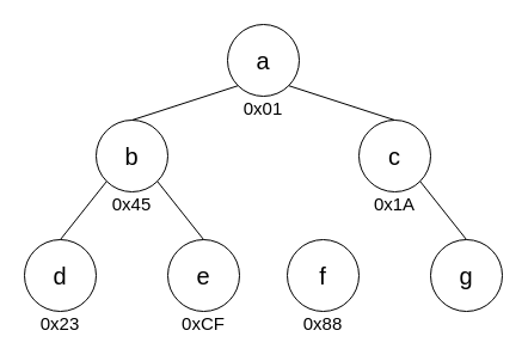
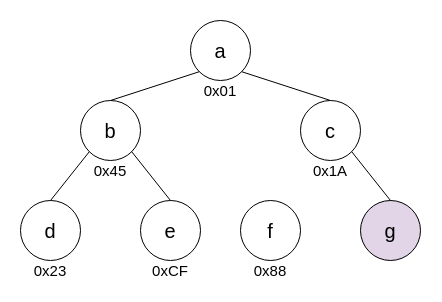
  <mxCell id="0" />
  <mxCell id="1" parent="0" />
  <mxCell id="2" value="&lt;font style=&quot;font-size: 20px;&quot;&gt;c&lt;/font&gt;" style="ellipse;whiteSpace=wrap;html=1;aspect=fixed;" parent="1" vertex="1"><mxGeometry x="300" y="100" width="60" height="60" as="geometry" /></mxCell>
- <mxCell id="3" value="&lt;font style=&quot;font-size: 20px;&quot;&gt;g&lt;/font&gt;" style="ellipse;whiteSpace=wrap;html=1;aspect=fixed;" parent="1" vertex="1"><mxGeometry x="360" y="200" width="60" height="60" as="geometry" /></mxCell>
+ <mxCell id="3" value="&lt;font style=&quot;font-size: 20px;&quot;&gt;g&lt;/font&gt;" style="ellipse;whiteSpace=wrap;html=1;aspect=fixed;fillColor=#e1d5e7;" parent="1" vertex="1"><mxGeometry x="360" y="200" width="60" height="60" as="geometry" /></mxCell>
  <mxCell id="4" value="&lt;font style=&quot;font-size: 20px;&quot;&gt;b&lt;/font&gt;" style="ellipse;whiteSpace=wrap;html=1;aspect=fixed;" parent="1" vertex="1"><mxGeometry x="80" y="100" width="60" height="60" as="geometry" /></mxCell>
  <mxCell id="5" value="&lt;font style=&quot;font-size: 20px;&quot;&gt;d&lt;/font&gt;" style="ellipse;whiteSpace=wrap;html=1;aspect=fixed;" parent="1" vertex="1"><mxGeometry x="20" y="200" width="60" height="60" as="geometry" /></mxCell>
  <mxCell id="6" value="&lt;div style=&quot;&quot;&gt;&lt;span style=&quot;background-color: initial;&quot;&gt;&lt;font style=&quot;font-size: 20px;&quot;&gt;a&lt;/font&gt;&lt;/span&gt;&lt;/div&gt;" style="ellipse;whiteSpace=wrap;html=1;aspect=fixed;align=center;" parent="1" vertex="1"><mxGeometry x="190" y="20" width="60" height="60" as="geometry" /></mxCell>
  <mxCell id="7" value="&lt;font style=&quot;font-size: 20px;&quot;&gt;e&lt;/font&gt;" style="ellipse;whiteSpace=wrap;html=1;aspect=fixed;" parent="1" vertex="1"><mxGeometry x="140" y="200" width="60" height="60" as="geometry" /></mxCell>
  <mxCell id="8" value="&lt;font style=&quot;font-size: 20px;&quot;&gt;f&lt;/font&gt;" style="ellipse;whiteSpace=wrap;html=1;aspect=fixed;" parent="1" vertex="1"><mxGeometry x="240" y="200" width="60" height="60" as="geometry" /></mxCell>
  <mxCell id="9" value="" style="endArrow=none;html=1;rounded=0;fontSize=20;exitX=0.5;exitY=0;exitDx=0;exitDy=0;entryX=0;entryY=1;entryDx=0;entryDy=0;" parent="1" source="4" edge="1" target="6"><mxGeometry width="50" height="50" relative="1" as="geometry"><mxPoint x="170" y="130" as="sourcePoint" /><mxPoint x="220" y="80" as="targetPoint" /></mxGeometry></mxCell>
  <mxCell id="10" value="" style="endArrow=none;html=1;rounded=0;fontSize=20;entryX=1;entryY=1;entryDx=0;entryDy=0;exitX=0.5;exitY=0;exitDx=0;exitDy=0;" parent="1" source="2" target="6" edge="1"><mxGeometry width="50" height="50" relative="1" as="geometry"><mxPoint x="200" y="170" as="sourcePoint" /><mxPoint x="250" y="120" as="targetPoint" /></mxGeometry></mxCell>
  <mxCell id="11" value="" style="endArrow=none;html=1;rounded=0;fontSize=20;entryX=0.5;entryY=0;entryDx=0;entryDy=0;exitX=1;exitY=1;exitDx=0;exitDy=0;" parent="1" source="2" target="3" edge="1"><mxGeometry width="50" height="50" relative="1" as="geometry"><mxPoint x="330" y="170" as="sourcePoint" /><mxPoint x="230" y="90" as="targetPoint" /></mxGeometry></mxCell>
  <mxCell id="12" value="" style="endArrow=none;html=1;rounded=0;fontSize=20;entryX=0.5;entryY=0;entryDx=0;entryDy=0;exitX=1;exitY=1;exitDx=0;exitDy=0;" parent="1" source="4" target="7" edge="1"><mxGeometry width="50" height="50" relative="1" as="geometry"><mxPoint x="340" y="170" as="sourcePoint" /><mxPoint x="280" y="210" as="targetPoint" /></mxGeometry></mxCell>
  <mxCell id="13" value="" style="endArrow=none;html=1;rounded=0;fontSize=20;entryX=0;entryY=1;entryDx=0;entryDy=0;exitX=0.5;exitY=0;exitDx=0;exitDy=0;" parent="1" source="5" target="4" edge="1"><mxGeometry width="50" height="50" relative="1" as="geometry"><mxPoint x="120" y="170" as="sourcePoint" /><mxPoint x="180" y="210" as="targetPoint" /></mxGeometry></mxCell>
  <mxCell id="14" value="&lt;font style=&quot;font-size: 15px;&quot;&gt;0x01&lt;/font&gt;" style="text;html=1;strokeColor=none;fillColor=none;align=center;verticalAlign=middle;whiteSpace=wrap;rounded=0;fontSize=11;" vertex="1" parent="1"><mxGeometry x="200" y="80" width="40" height="20" as="geometry" /></mxCell>
  <mxCell id="15" value="&lt;font style=&quot;font-size: 15px;&quot;&gt;0x45&lt;/font&gt;" style="text;html=1;strokeColor=none;fillColor=none;align=center;verticalAlign=middle;whiteSpace=wrap;rounded=0;fontSize=11;" vertex="1" parent="1"><mxGeometry x="90" y="160" width="40" height="20" as="geometry" /></mxCell>
  <mxCell id="16" value="&lt;font style=&quot;font-size: 15px;&quot;&gt;0x1A&lt;/font&gt;" style="text;html=1;strokeColor=none;fillColor=none;align=center;verticalAlign=middle;whiteSpace=wrap;rounded=0;fontSize=11;" vertex="1" parent="1"><mxGeometry x="310" y="160" width="40" height="20" as="geometry" /></mxCell>
  <mxCell id="17" value="&lt;font style=&quot;font-size: 15px;&quot;&gt;0x23&lt;/font&gt;" style="text;html=1;strokeColor=none;fillColor=none;align=center;verticalAlign=middle;whiteSpace=wrap;rounded=0;fontSize=11;" vertex="1" parent="1"><mxGeometry x="30" y="260" width="40" height="20" as="geometry" /></mxCell>
  <mxCell id="18" value="&lt;font style=&quot;font-size: 15px;&quot;&gt;0xCF&lt;/font&gt;" style="text;html=1;strokeColor=none;fillColor=none;align=center;verticalAlign=middle;whiteSpace=wrap;rounded=0;fontSize=11;" vertex="1" parent="1"><mxGeometry x="150" y="260" width="40" height="20" as="geometry" /></mxCell>
  <mxCell id="19" value="&lt;font style=&quot;font-size: 15px;&quot;&gt;0x88&lt;/font&gt;" style="text;html=1;strokeColor=none;fillColor=none;align=center;verticalAlign=middle;whiteSpace=wrap;rounded=0;fontSize=11;" vertex="1" parent="1"><mxGeometry x="250" y="260" width="40" height="20" as="geometry" /></mxCell>
